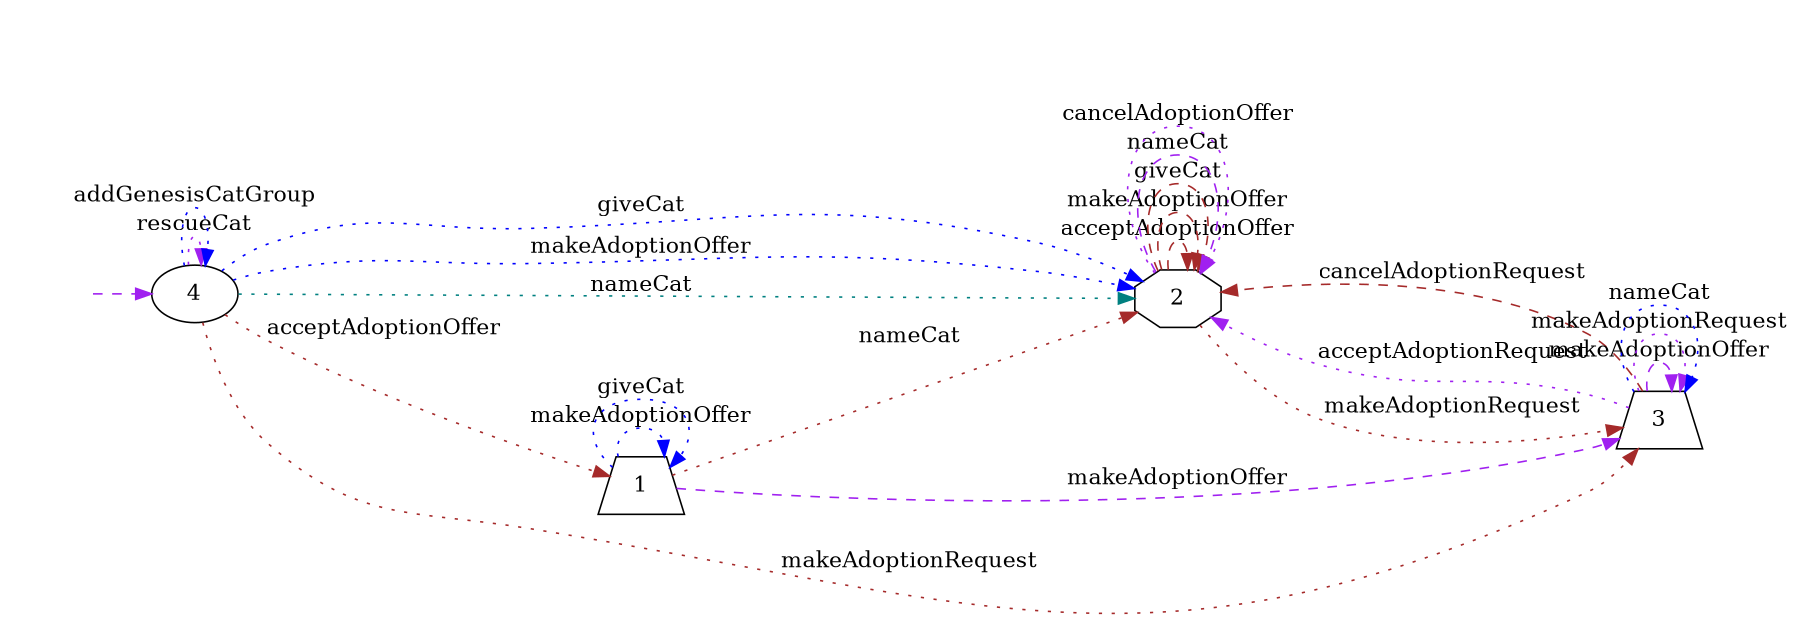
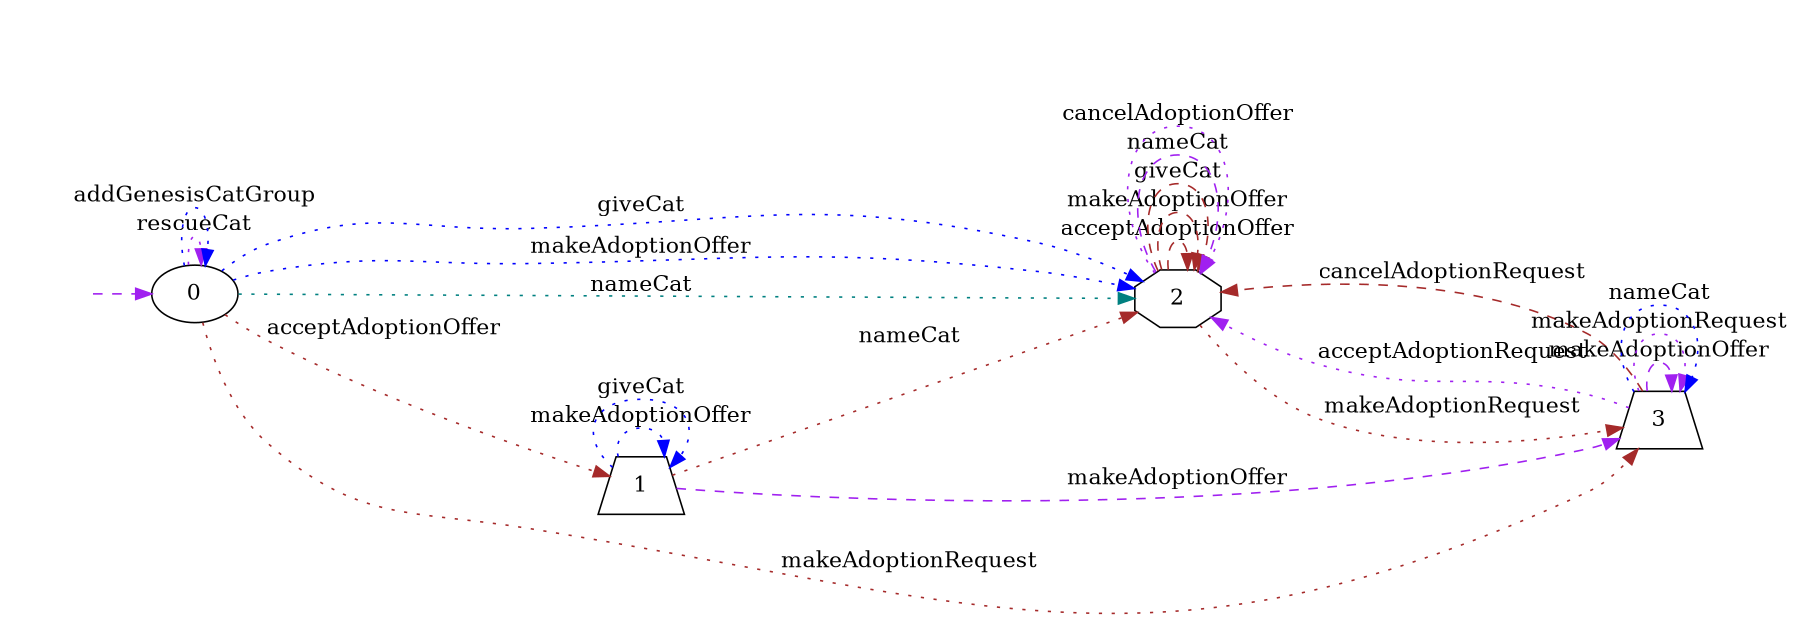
  digraph {
    rankdir=LR
    node [shape=trapezium]
    edge [color=purple style=dotted]
    "" [shape=plaintext]
-   n2 [label=4 shape=ellipse]
+   n2 [label=0 shape=ellipse]
    n3 [label=2 shape=octagon]
    n4 [label=3]
    n5 [label=1]
    "" -> n2 [style=dashed]
    n2 -> n2 [label=rescueCat]
    n2 -> n2 [color=blue label=addGenesisCatGroup]
    n2 -> n3 [color=blue label=makeAdoptionOffer]
    n2 -> n3 [color=teal label=nameCat]
    n2 -> n3 [color=blue label=giveCat]
    n2 -> n4 [color=brown label=makeAdoptionRequest]
    n2 -> n5 [color=brown label=acceptAdoptionOffer]
    n3 -> n3 [color=brown label=acceptAdoptionOffer style=dashed]
    n3 -> n3 [color=brown label=makeAdoptionOffer style=dashed]
    n3 -> n3 [color=brown label=giveCat style=dashed]
    n3 -> n3 [label=nameCat style=dashed]
    n3 -> n3 [label=cancelAdoptionOffer]
    n3 -> n4 [color=brown label=makeAdoptionRequest]
    n4 -> n3 [color=brown label=cancelAdoptionRequest style=dashed]
    n4 -> n3 [label=acceptAdoptionRequest]
    n4 -> n4 [label=makeAdoptionOffer style=dashed]
    n4 -> n4 [label=makeAdoptionRequest]
    n4 -> n4 [color=blue label=nameCat]
    n5 -> n3 [color=brown label=nameCat]
    n5 -> n4 [label=makeAdoptionOffer style=dashed]
    n5 -> n5 [color=blue label=makeAdoptionOffer]
    n5 -> n5 [color=blue label=giveCat]
  }
